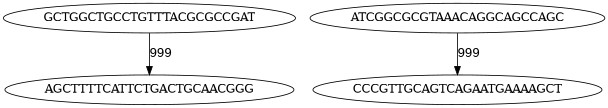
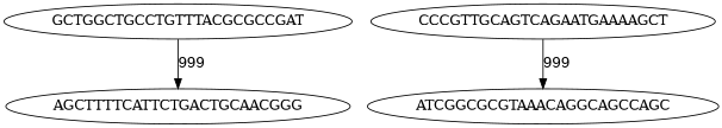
  digraph {
    GCTGGCTGCCTGTTTACGCGCCGAT
    AGCTTTTCATTCTGACTGCAACGGG
    ATCGGCGCGTAAACAGGCAGCCAGC
    CCCGTTGCAGTCAGAATGAAAAGCT
    GCTGGCTGCCTGTTTACGCGCCGAT -> AGCTTTTCATTCTGACTGCAACGGG [label=999]
-   ATCGGCGCGTAAACAGGCAGCCAGC -> CCCGTTGCAGTCAGAATGAAAAGCT [label=999]
+   CCCGTTGCAGTCAGAATGAAAAGCT -> ATCGGCGCGTAAACAGGCAGCCAGC [label=999]
  }
